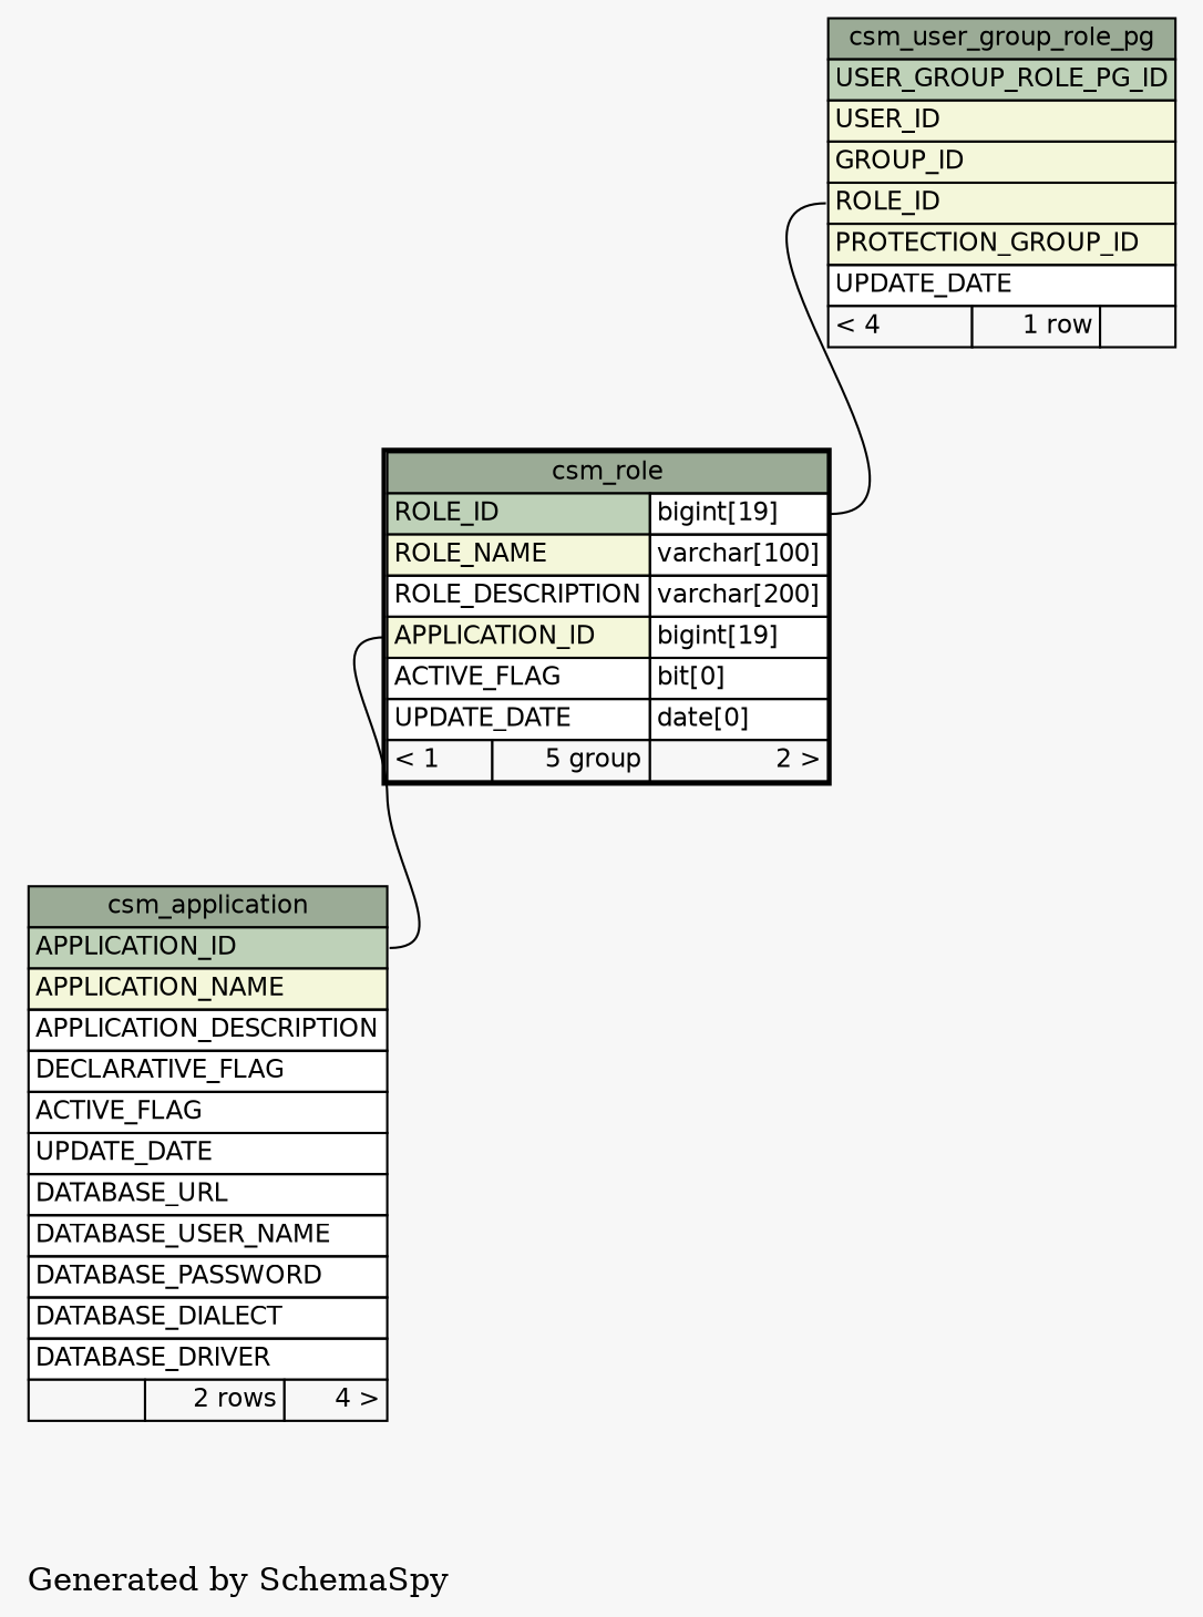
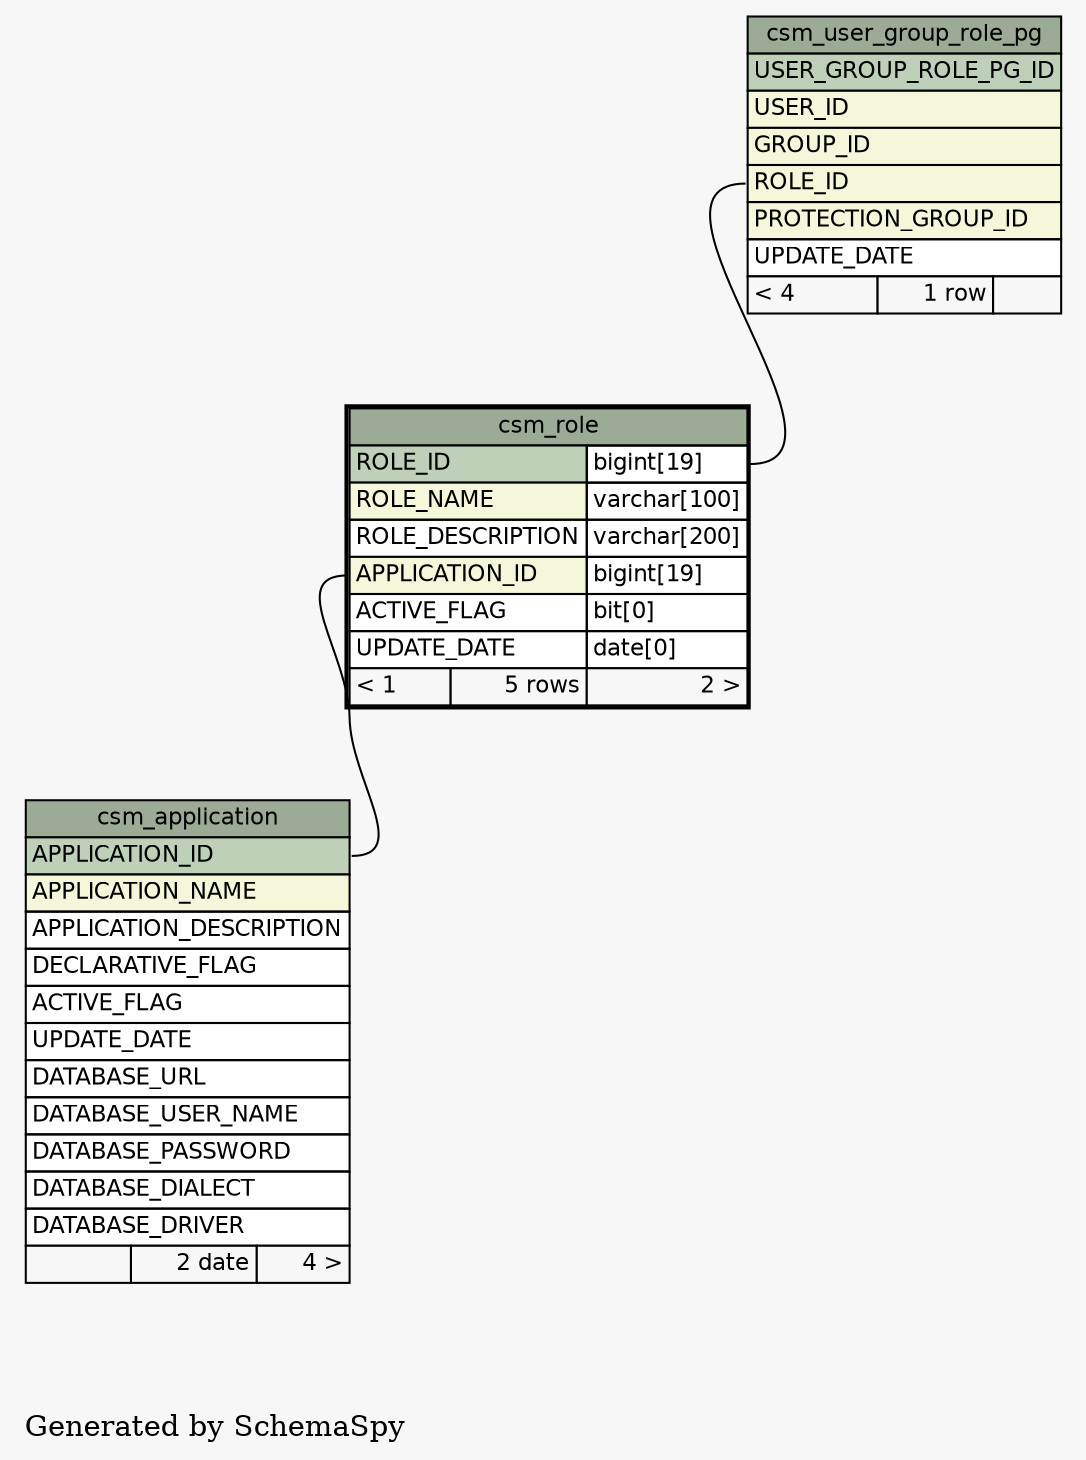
  digraph {
    bgcolor="#f7f7f7"
    label="\nGenerated by SchemaSpy"
    labeljust=l
    rankdir=TB
    node [fontname=Helvetica fontsize=11 shape=plaintext]
    edge [arrowhead=none arrowsize=0.8 arrowtail=crowtee]
-   n1 [label=<     <TABLE BORDER="2" CELLBORDER="1" CELLSPACING="0" BGCOLOR="#ffffff">       <TR><TD PORT="csm_role.heading" COLSPAN="3" BGCOLOR="#9bab96" ALIGN="CENTER">csm_role</TD></TR>       <TR><TD PORT="ROLE_ID" COLSPAN="2" BGCOLOR="#bed1b8" ALIGN="LEFT">ROLE_ID</TD><TD PORT="ROLE_ID.type" ALIGN="LEFT">bigint[19]</TD></TR>       <TR><TD PORT="ROLE_NAME" COLSPAN="2" BGCOLOR="#f4f7da" ALIGN="LEFT">ROLE_NAME</TD><TD PORT="ROLE_NAME.type" ALIGN="LEFT">varchar[100]</TD></TR>       <TR><TD PORT="ROLE_DESCRIPTION" COLSPAN="2" ALIGN="LEFT">ROLE_DESCRIPTION</TD><TD PORT="ROLE_DESCRIPTION.type" ALIGN="LEFT">varchar[200]</TD></TR>       <TR><TD PORT="APPLICATION_ID" COLSPAN="2" BGCOLOR="#f4f7da" ALIGN="LEFT">APPLICATION_ID</TD><TD PORT="APPLICATION_ID.type" ALIGN="LEFT">bigint[19]</TD></TR>       <TR><TD PORT="ACTIVE_FLAG" COLSPAN="2" ALIGN="LEFT">ACTIVE_FLAG</TD><TD PORT="ACTIVE_FLAG.type" ALIGN="LEFT">bit[0]</TD></TR>       <TR><TD PORT="UPDATE_DATE" COLSPAN="2" ALIGN="LEFT">UPDATE_DATE</TD><TD PORT="UPDATE_DATE.type" ALIGN="LEFT">date[0]</TD></TR>       <TR><TD ALIGN="LEFT" BGCOLOR="#f7f7f7">&lt; 1</TD><TD ALIGN="RIGHT" BGCOLOR="#f7f7f7">5 group</TD><TD ALIGN="RIGHT" BGCOLOR="#f7f7f7">2 &gt;</TD></TR>     </TABLE>>]
-   n2 [label=<     <TABLE BORDER="0" CELLBORDER="1" CELLSPACING="0" BGCOLOR="#ffffff">       <TR><TD PORT="csm_application.heading" COLSPAN="3" BGCOLOR="#9bab96" ALIGN="CENTER">csm_application</TD></TR>       <TR><TD PORT="APPLICATION_ID" COLSPAN="3" BGCOLOR="#bed1b8" ALIGN="LEFT">APPLICATION_ID</TD></TR>       <TR><TD PORT="APPLICATION_NAME" COLSPAN="3" BGCOLOR="#f4f7da" ALIGN="LEFT">APPLICATION_NAME</TD></TR>       <TR><TD PORT="APPLICATION_DESCRIPTION" COLSPAN="3" ALIGN="LEFT">APPLICATION_DESCRIPTION</TD></TR>       <TR><TD PORT="DECLARATIVE_FLAG" COLSPAN="3" ALIGN="LEFT">DECLARATIVE_FLAG</TD></TR>       <TR><TD PORT="ACTIVE_FLAG" COLSPAN="3" ALIGN="LEFT">ACTIVE_FLAG</TD></TR>       <TR><TD PORT="UPDATE_DATE" COLSPAN="3" ALIGN="LEFT">UPDATE_DATE</TD></TR>       <TR><TD PORT="DATABASE_URL" COLSPAN="3" ALIGN="LEFT">DATABASE_URL</TD></TR>       <TR><TD PORT="DATABASE_USER_NAME" COLSPAN="3" ALIGN="LEFT">DATABASE_USER_NAME</TD></TR>       <TR><TD PORT="DATABASE_PASSWORD" COLSPAN="3" ALIGN="LEFT">DATABASE_PASSWORD</TD></TR>       <TR><TD PORT="DATABASE_DIALECT" COLSPAN="3" ALIGN="LEFT">DATABASE_DIALECT</TD></TR>       <TR><TD PORT="DATABASE_DRIVER" COLSPAN="3" ALIGN="LEFT">DATABASE_DRIVER</TD></TR>       <TR><TD ALIGN="LEFT" BGCOLOR="#f7f7f7">  </TD><TD ALIGN="RIGHT" BGCOLOR="#f7f7f7">2 rows</TD><TD ALIGN="RIGHT" BGCOLOR="#f7f7f7">4 &gt;</TD></TR>     </TABLE>>]
+   n1 [label=<     <TABLE BORDER="2" CELLBORDER="1" CELLSPACING="0" BGCOLOR="#ffffff">       <TR><TD PORT="csm_role.heading" COLSPAN="3" BGCOLOR="#9bab96" ALIGN="CENTER">csm_role</TD></TR>       <TR><TD PORT="ROLE_ID" COLSPAN="2" BGCOLOR="#bed1b8" ALIGN="LEFT">ROLE_ID</TD><TD PORT="ROLE_ID.type" ALIGN="LEFT">bigint[19]</TD></TR>       <TR><TD PORT="ROLE_NAME" COLSPAN="2" BGCOLOR="#f4f7da" ALIGN="LEFT">ROLE_NAME</TD><TD PORT="ROLE_NAME.type" ALIGN="LEFT">varchar[100]</TD></TR>       <TR><TD PORT="ROLE_DESCRIPTION" COLSPAN="2" ALIGN="LEFT">ROLE_DESCRIPTION</TD><TD PORT="ROLE_DESCRIPTION.type" ALIGN="LEFT">varchar[200]</TD></TR>       <TR><TD PORT="APPLICATION_ID" COLSPAN="2" BGCOLOR="#f4f7da" ALIGN="LEFT">APPLICATION_ID</TD><TD PORT="APPLICATION_ID.type" ALIGN="LEFT">bigint[19]</TD></TR>       <TR><TD PORT="ACTIVE_FLAG" COLSPAN="2" ALIGN="LEFT">ACTIVE_FLAG</TD><TD PORT="ACTIVE_FLAG.type" ALIGN="LEFT">bit[0]</TD></TR>       <TR><TD PORT="UPDATE_DATE" COLSPAN="2" ALIGN="LEFT">UPDATE_DATE</TD><TD PORT="UPDATE_DATE.type" ALIGN="LEFT">date[0]</TD></TR>       <TR><TD ALIGN="LEFT" BGCOLOR="#f7f7f7">&lt; 1</TD><TD ALIGN="RIGHT" BGCOLOR="#f7f7f7">5 rows</TD><TD ALIGN="RIGHT" BGCOLOR="#f7f7f7">2 &gt;</TD></TR>     </TABLE>>]
+   n2 [label=<     <TABLE BORDER="0" CELLBORDER="1" CELLSPACING="0" BGCOLOR="#ffffff">       <TR><TD PORT="csm_application.heading" COLSPAN="3" BGCOLOR="#9bab96" ALIGN="CENTER">csm_application</TD></TR>       <TR><TD PORT="APPLICATION_ID" COLSPAN="3" BGCOLOR="#bed1b8" ALIGN="LEFT">APPLICATION_ID</TD></TR>       <TR><TD PORT="APPLICATION_NAME" COLSPAN="3" BGCOLOR="#f4f7da" ALIGN="LEFT">APPLICATION_NAME</TD></TR>       <TR><TD PORT="APPLICATION_DESCRIPTION" COLSPAN="3" ALIGN="LEFT">APPLICATION_DESCRIPTION</TD></TR>       <TR><TD PORT="DECLARATIVE_FLAG" COLSPAN="3" ALIGN="LEFT">DECLARATIVE_FLAG</TD></TR>       <TR><TD PORT="ACTIVE_FLAG" COLSPAN="3" ALIGN="LEFT">ACTIVE_FLAG</TD></TR>       <TR><TD PORT="UPDATE_DATE" COLSPAN="3" ALIGN="LEFT">UPDATE_DATE</TD></TR>       <TR><TD PORT="DATABASE_URL" COLSPAN="3" ALIGN="LEFT">DATABASE_URL</TD></TR>       <TR><TD PORT="DATABASE_USER_NAME" COLSPAN="3" ALIGN="LEFT">DATABASE_USER_NAME</TD></TR>       <TR><TD PORT="DATABASE_PASSWORD" COLSPAN="3" ALIGN="LEFT">DATABASE_PASSWORD</TD></TR>       <TR><TD PORT="DATABASE_DIALECT" COLSPAN="3" ALIGN="LEFT">DATABASE_DIALECT</TD></TR>       <TR><TD PORT="DATABASE_DRIVER" COLSPAN="3" ALIGN="LEFT">DATABASE_DRIVER</TD></TR>       <TR><TD ALIGN="LEFT" BGCOLOR="#f7f7f7">  </TD><TD ALIGN="RIGHT" BGCOLOR="#f7f7f7">2 date</TD><TD ALIGN="RIGHT" BGCOLOR="#f7f7f7">4 &gt;</TD></TR>     </TABLE>>]
    n3 [label=<     <TABLE BORDER="0" CELLBORDER="1" CELLSPACING="0" BGCOLOR="#ffffff">       <TR><TD PORT="csm_user_group_role_pg.heading" COLSPAN="3" BGCOLOR="#9bab96" ALIGN="CENTER">csm_user_group_role_pg</TD></TR>       <TR><TD PORT="USER_GROUP_ROLE_PG_ID" COLSPAN="3" BGCOLOR="#bed1b8" ALIGN="LEFT">USER_GROUP_ROLE_PG_ID</TD></TR>       <TR><TD PORT="USER_ID" COLSPAN="3" BGCOLOR="#f4f7da" ALIGN="LEFT">USER_ID</TD></TR>       <TR><TD PORT="GROUP_ID" COLSPAN="3" BGCOLOR="#f4f7da" ALIGN="LEFT">GROUP_ID</TD></TR>       <TR><TD PORT="ROLE_ID" COLSPAN="3" BGCOLOR="#f4f7da" ALIGN="LEFT">ROLE_ID</TD></TR>       <TR><TD PORT="PROTECTION_GROUP_ID" COLSPAN="3" BGCOLOR="#f4f7da" ALIGN="LEFT">PROTECTION_GROUP_ID</TD></TR>       <TR><TD PORT="UPDATE_DATE" COLSPAN="3" ALIGN="LEFT">UPDATE_DATE</TD></TR>       <TR><TD ALIGN="LEFT" BGCOLOR="#f7f7f7">&lt; 4</TD><TD ALIGN="RIGHT" BGCOLOR="#f7f7f7">1 row</TD><TD ALIGN="RIGHT" BGCOLOR="#f7f7f7">  </TD></TR>     </TABLE>>]
    n1 -> n2 [headport="APPLICATION_ID:e" tailport="APPLICATION_ID:w"]
    n3 -> n1 [headport="ROLE_ID.type:e" tailport="ROLE_ID:w"]
  }
